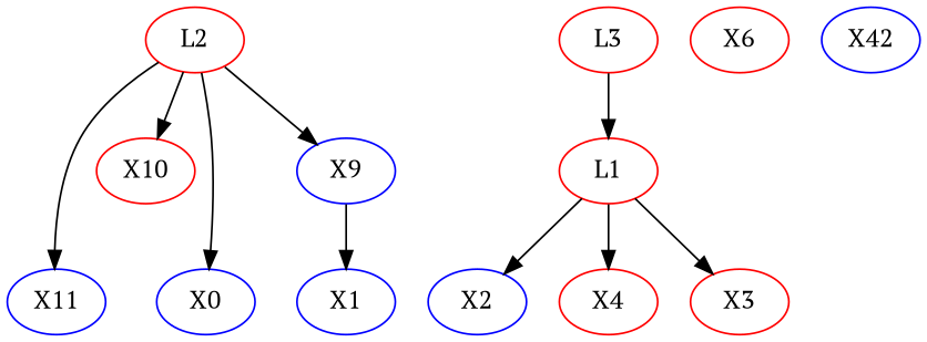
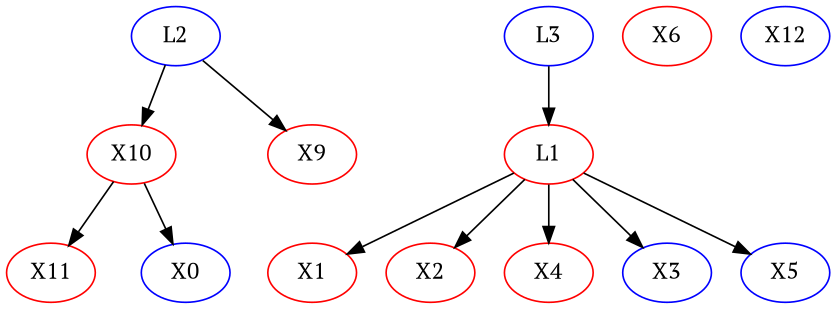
  digraph {
    fontname="PT Serif"
    node [color=blue fontname="PT Serif"]
    edge [color=black fontname="PT Serif"]
    X4 [color=red]
-   X9
+   X9 [color=red]
    X10 [color=red]
-   L2 [color=red]
-   X11
+   L2
+   X11 [color=red]
    n6 [label=X0]
-   X3 [color=red]
-   X1
-   X2
-   L3 [color=red]
+   X3
+   X1 [color=red]
+   X5
+   X2 [color=red]
+   L3
    L1 [color=red]
    X6 [color=red]
-   X12 [label=X42]
+   X12
    subgraph sub_1 {
    }
    subgraph sub_2 {
      X4
      X9
      X10
      L2
      X11
      n6
      X3
      X1
+     X5
      X2
      L3
      L1
    }
    L2 -> X9
    L2 -> X10
-   L2 -> X11
-   L2 -> n6
+   X10 -> X11
+   X10 -> n6
    L3 -> L1
    L1 -> X4
    L1 -> X3
-   X9 -> X1
+   L1 -> X1
+   L1 -> X5
    L1 -> X2
  }
